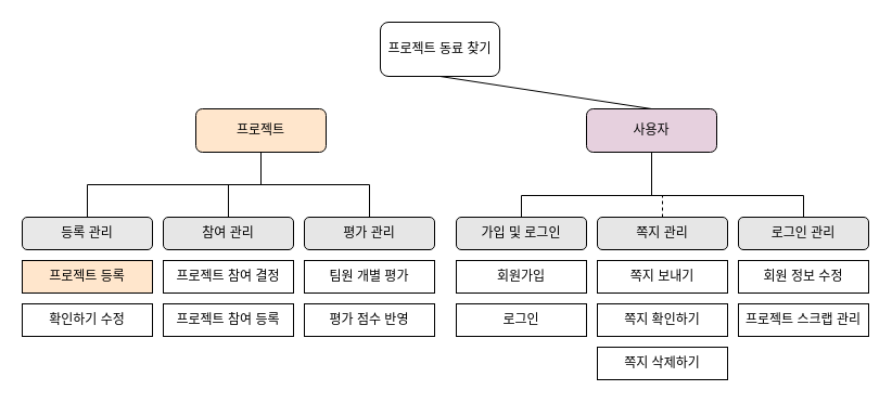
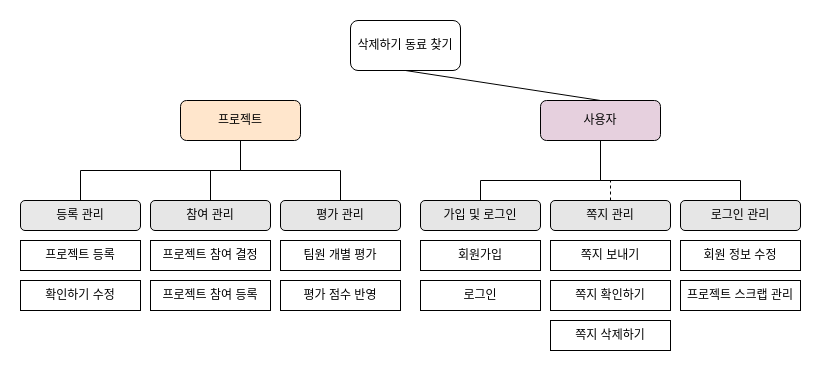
  <mxCell id="0" />
  <mxCell id="1" parent="0" />
- <mxCell id="2" value="프로젝트 동료 찾기" style="rounded=1;whiteSpace=wrap;html=1;" parent="1" vertex="1"><mxGeometry x="350" y="20" width="110" height="50" as="geometry" /></mxCell>
+ <mxCell id="2" value="삭제하기 동료 찾기" style="rounded=1;whiteSpace=wrap;html=1;" parent="1" vertex="1"><mxGeometry x="350" y="20" width="110" height="50" as="geometry" /></mxCell>
  <mxCell id="3" value="프로젝트" style="rounded=1;whiteSpace=wrap;html=1;fillColor=#FFE6CC;" parent="1" vertex="1"><mxGeometry x="180" y="100" width="120" height="40" as="geometry" /></mxCell>
  <mxCell id="4" value="사용자" style="rounded=1;whiteSpace=wrap;html=1;fillColor=#E6D0DE;" parent="1" vertex="1"><mxGeometry x="540" y="100" width="120" height="40" as="geometry" /></mxCell>
  <mxCell id="5" value="등록 관리" style="rounded=1;whiteSpace=wrap;html=1;fillColor=#E8E8E8;" parent="1" vertex="1"><mxGeometry x="20" y="200" width="120" height="30" as="geometry" /></mxCell>
  <mxCell id="6" value="참여 관리" style="rounded=1;whiteSpace=wrap;html=1;fillColor=#E6E6E6;" parent="1" vertex="1"><mxGeometry x="150" y="200" width="120" height="30" as="geometry" /></mxCell>
  <mxCell id="7" value="평가 관리" style="rounded=1;whiteSpace=wrap;html=1;fillColor=#E6E6E6;" parent="1" vertex="1"><mxGeometry x="280" y="200" width="120" height="30" as="geometry" /></mxCell>
  <mxCell id="8" value="가입 및 로그인" style="rounded=1;whiteSpace=wrap;html=1;fillColor=#E6E6E6;" parent="1" vertex="1"><mxGeometry x="420" y="200" width="120" height="30" as="geometry" /></mxCell>
  <mxCell id="9" value="쪽지 관리" style="rounded=1;whiteSpace=wrap;html=1;fillColor=#E6E6E6;" parent="1" vertex="1"><mxGeometry x="550" y="200" width="120" height="30" as="geometry" /></mxCell>
  <mxCell id="10" value="로그인 관리" style="rounded=1;whiteSpace=wrap;html=1;fillColor=#E6E6E6;" parent="1" vertex="1"><mxGeometry x="680" y="200" width="120" height="30" as="geometry" /></mxCell>
- <mxCell id="11" value="프로젝트 등록" style="rounded=0;whiteSpace=wrap;html=1;fillColor=#ffe6cc;" parent="1" vertex="1"><mxGeometry x="20" y="240" width="120" height="30" as="geometry" /></mxCell>
+ <mxCell id="11" value="프로젝트 등록" style="rounded=0;whiteSpace=wrap;html=1;" parent="1" vertex="1"><mxGeometry x="20" y="240" width="120" height="30" as="geometry" /></mxCell>
  <mxCell id="12" value="확인하기 수정" style="rounded=0;whiteSpace=wrap;html=1;" parent="1" vertex="1"><mxGeometry x="20" y="280" width="120" height="30" as="geometry" /></mxCell>
  <mxCell id="13" value="프로젝트 참여 결정" style="rounded=0;whiteSpace=wrap;html=1;" parent="1" vertex="1"><mxGeometry x="150" y="240" width="120" height="30" as="geometry" /></mxCell>
  <mxCell id="14" value="프로젝트 참여 등록" style="rounded=0;whiteSpace=wrap;html=1;" parent="1" vertex="1"><mxGeometry x="150" y="280" width="120" height="30" as="geometry" /></mxCell>
  <mxCell id="15" value="팀원 개별 평가" style="rounded=0;whiteSpace=wrap;html=1;" parent="1" vertex="1"><mxGeometry x="280" y="240" width="120" height="30" as="geometry" /></mxCell>
  <mxCell id="16" value="회원가입" style="rounded=0;whiteSpace=wrap;html=1;" parent="1" vertex="1"><mxGeometry x="420" y="240" width="120" height="30" as="geometry" /></mxCell>
  <mxCell id="17" value="로그인" style="rounded=0;whiteSpace=wrap;html=1;" parent="1" vertex="1"><mxGeometry x="420" y="280" width="120" height="30" as="geometry" /></mxCell>
  <mxCell id="18" value="쪽지 보내기" style="rounded=0;whiteSpace=wrap;html=1;" parent="1" vertex="1"><mxGeometry x="550" y="240" width="120" height="30" as="geometry" /></mxCell>
  <mxCell id="19" value="쪽지 확인하기" style="rounded=0;whiteSpace=wrap;html=1;" parent="1" vertex="1"><mxGeometry x="550" y="280" width="120" height="30" as="geometry" /></mxCell>
  <mxCell id="20" value="쪽지 삭제하기" style="rounded=0;whiteSpace=wrap;html=1;" parent="1" vertex="1"><mxGeometry x="550" y="320" width="120" height="30" as="geometry" /></mxCell>
  <mxCell id="21" value="회원 정보 수정" style="rounded=0;whiteSpace=wrap;html=1;" parent="1" vertex="1"><mxGeometry x="680" y="240" width="120" height="30" as="geometry" /></mxCell>
  <mxCell id="22" value="평가 점수 반영" style="rounded=0;whiteSpace=wrap;html=1;" parent="1" vertex="1"><mxGeometry x="280" y="280" width="120" height="30" as="geometry" /></mxCell>
  <mxCell id="23" value="" style="endArrow=none;html=1;rounded=0;entryX=0.5;entryY=1;entryDx=0;entryDy=0;exitX=0.5;exitY=0;exitDx=0;exitDy=0;" parent="1" source="4" target="2" edge="1"><mxGeometry width="50" height="50" relative="1" as="geometry"><mxPoint x="440" y="140" as="sourcePoint" /><mxPoint x="490" y="90" as="targetPoint" /></mxGeometry></mxCell>
  <mxCell id="24" value="" style="endArrow=none;html=1;rounded=0;entryX=0.5;entryY=1;entryDx=0;entryDy=0;exitX=0.5;exitY=0;exitDx=0;exitDy=0;" parent="1" source="5" target="3" edge="1"><mxGeometry width="50" height="50" relative="1" as="geometry"><mxPoint x="100" y="410" as="sourcePoint" /><mxPoint x="150" y="360" as="targetPoint" /><Array as="points"><mxPoint x="80" y="170" /><mxPoint x="240" y="170" /></Array></mxGeometry></mxCell>
  <mxCell id="25" value="" style="endArrow=none;html=1;rounded=0;entryX=0.5;entryY=1;entryDx=0;entryDy=0;exitX=0.5;exitY=0;exitDx=0;exitDy=0;" parent="1" source="6" target="3" edge="1"><mxGeometry width="50" height="50" relative="1" as="geometry"><mxPoint x="390" y="240" as="sourcePoint" /><mxPoint x="440" y="190" as="targetPoint" /><Array as="points"><mxPoint x="210" y="170" /><mxPoint x="240" y="170" /></Array></mxGeometry></mxCell>
  <mxCell id="26" value="" style="endArrow=none;html=1;rounded=0;entryX=0.5;entryY=1;entryDx=0;entryDy=0;exitX=0.5;exitY=0;exitDx=0;exitDy=0;" parent="1" source="7" target="3" edge="1"><mxGeometry width="50" height="50" relative="1" as="geometry"><mxPoint x="390" y="240" as="sourcePoint" /><mxPoint x="440" y="190" as="targetPoint" /><Array as="points"><mxPoint x="340" y="170" /><mxPoint x="240" y="170" /></Array></mxGeometry></mxCell>
  <mxCell id="27" value="" style="endArrow=none;html=1;rounded=0;entryX=0.5;entryY=1;entryDx=0;entryDy=0;exitX=0.5;exitY=0;exitDx=0;exitDy=0;" parent="1" source="8" target="4" edge="1"><mxGeometry width="50" height="50" relative="1" as="geometry"><mxPoint x="300" y="410" as="sourcePoint" /><mxPoint x="350" y="360" as="targetPoint" /><Array as="points"><mxPoint x="480" y="180" /><mxPoint x="600" y="180" /></Array></mxGeometry></mxCell>
  <mxCell id="28" value="" style="endArrow=none;html=1;rounded=0;entryX=0.5;entryY=1;entryDx=0;entryDy=0;exitX=0.5;exitY=0;exitDx=0;exitDy=0;dashed=1;" parent="1" source="9" target="4" edge="1"><mxGeometry width="50" height="50" relative="1" as="geometry"><mxPoint x="280" y="470" as="sourcePoint" /><mxPoint x="330" y="420" as="targetPoint" /><Array as="points"><mxPoint x="610" y="180" /><mxPoint x="600" y="180" /></Array></mxGeometry></mxCell>
  <mxCell id="29" value="" style="endArrow=none;html=1;rounded=0;entryX=0.5;entryY=1;entryDx=0;entryDy=0;exitX=0.5;exitY=0;exitDx=0;exitDy=0;" parent="1" source="10" target="4" edge="1"><mxGeometry width="50" height="50" relative="1" as="geometry"><mxPoint x="770" y="160" as="sourcePoint" /><mxPoint x="820" y="110" as="targetPoint" /><Array as="points"><mxPoint x="740" y="180" /><mxPoint x="600" y="180" /></Array></mxGeometry></mxCell>
  <mxCell id="30" value="프로젝트 스크랩 관리" style="rounded=0;whiteSpace=wrap;html=1;" vertex="1" parent="1"><mxGeometry x="680" y="280" width="120" height="30" as="geometry" /></mxCell>
